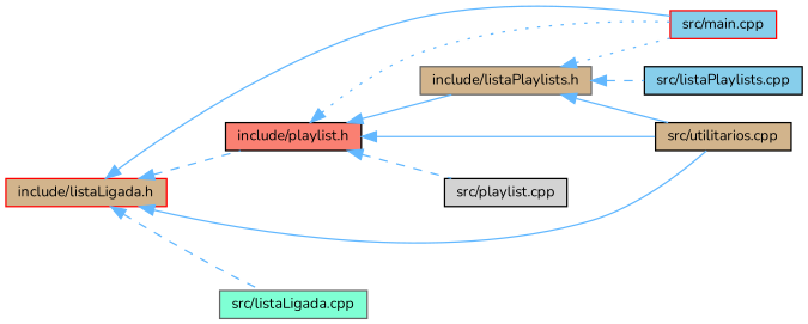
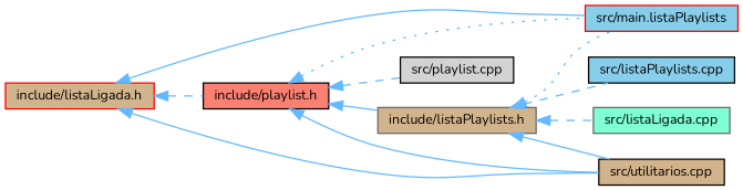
  digraph {
    fontname=Nunito
    rankdir=LR
    node [color=black fillcolor=tan fontname=Nunito fontsize=10 shape=box style=filled]
    edge [color=steelblue1 dir=back fontname=Nunito fontsize=10 labelfontname=Helvetica labelfontsize=10 style=solid]
    n1 [color=red fontcolor=black height=0.2 label="include/listaLigada.h" width=0.4]
    n2 [fillcolor=salmon height=0.2 label="include/playlist.h" width=0.4]
-   n3 [color=red fillcolor=skyblue height=0.2 label="src/main.cpp" width=0.4]
+   n3 [color=red fillcolor=skyblue height=0.2 label="src/main.listaPlaylists" width=0.4]
    n4 [height=0.2 label="src/utilitarios.cpp" width=0.4]
    n5 [color=gray40 fillcolor=aquamarine height=0.2 label="src/listaLigada.cpp" width=0.4]
    n6 [color=gray40 height=0.2 label="include/listaPlaylists.h" width=0.4]
    n7 [fillcolor=lightgrey height=0.2 label="src/playlist.cpp" width=0.4]
    n8 [fillcolor=skyblue height=0.2 label="src/listaPlaylists.cpp" width=0.4]
    n1 -> n2 [style=dashed]
    n1 -> n3
    n1 -> n4
-   n1 -> n5 [style=dashed]
+   n6 -> n5 [style=dashed]
    n2 -> n3 [style=dotted]
    n2 -> n4
    n2 -> n6
    n2 -> n7 [style=dashed]
    n6 -> n3 [style=dotted]
    n6 -> n4
    n6 -> n8 [style=dashed]
  }
